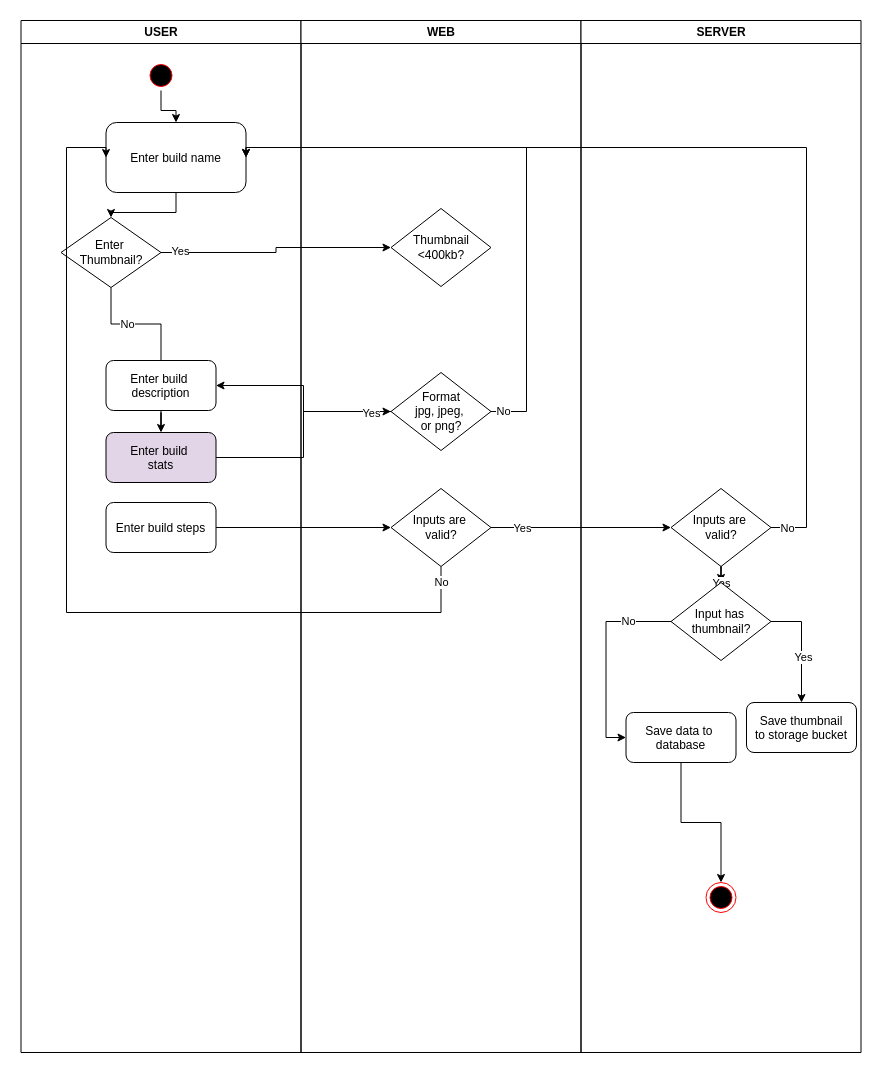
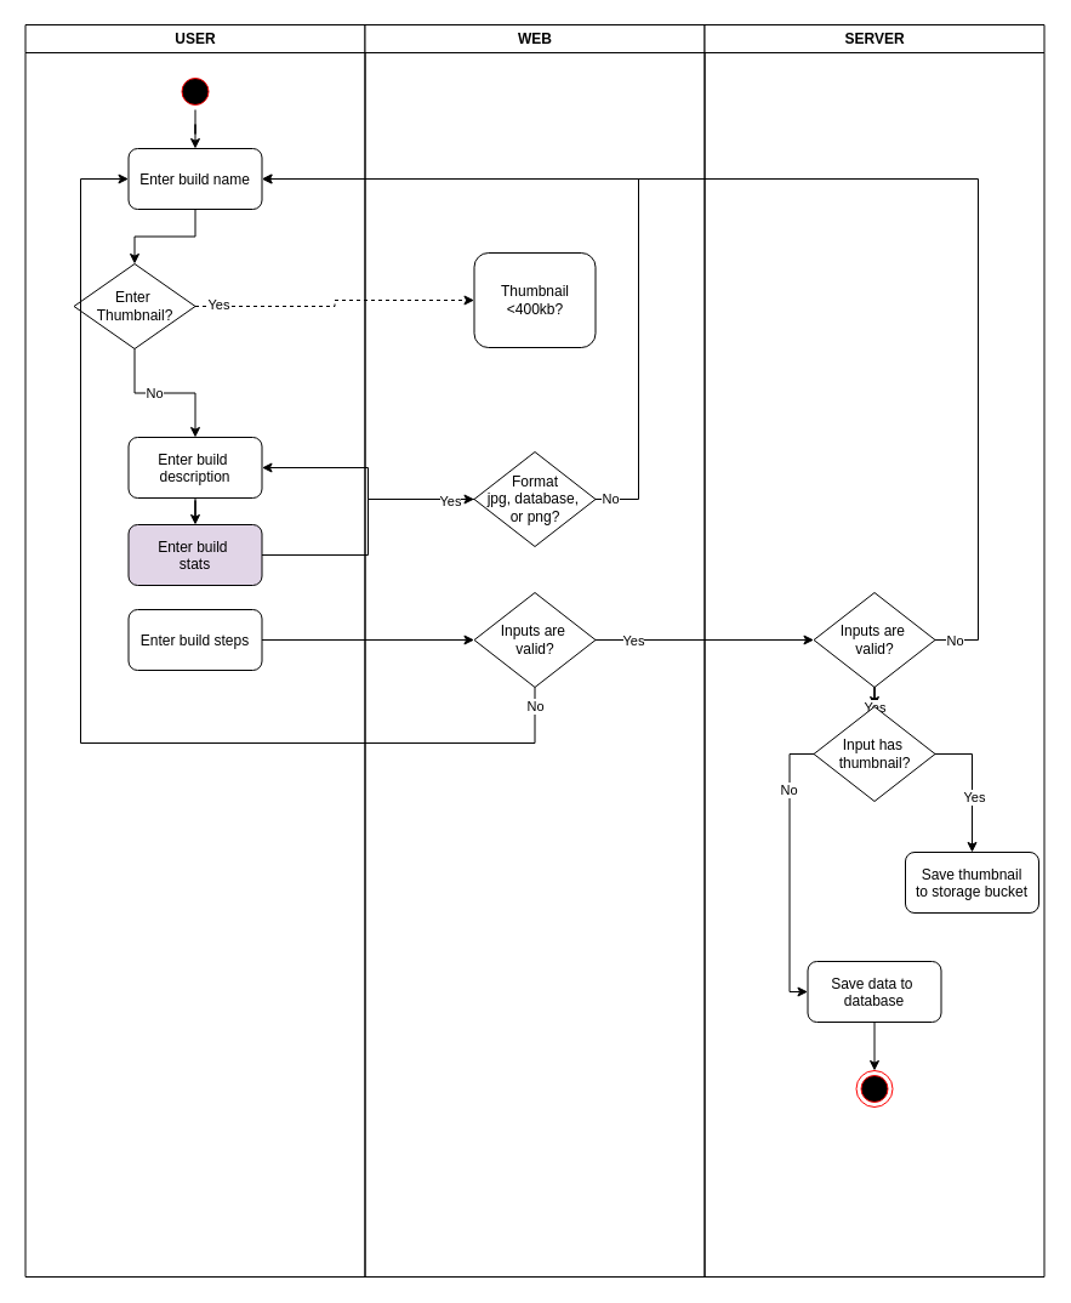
  <mxCell id="0" />
  <mxCell id="1" parent="0" />
  <mxCell id="2" value="USER" style="swimlane;whiteSpace=wrap" vertex="1" parent="1"><mxGeometry x="20.5" y="20" width="280" height="1032" as="geometry" /></mxCell>
  <mxCell id="3" style="edgeStyle=orthogonalEdgeStyle;rounded=0;orthogonalLoop=1;jettySize=auto;html=1;" edge="1" parent="2" source="4" target="6"><mxGeometry relative="1" as="geometry" /></mxCell>
  <mxCell id="4" value="" style="ellipse;shape=startState;fillColor=#000000;strokeColor=#ff0000;" vertex="1" parent="2"><mxGeometry x="125" y="40" width="30" height="30" as="geometry" /></mxCell>
  <mxCell id="5" style="edgeStyle=orthogonalEdgeStyle;rounded=0;orthogonalLoop=1;jettySize=auto;html=1;" edge="1" parent="2" source="6" target="14"><mxGeometry relative="1" as="geometry" /></mxCell>
- <mxCell id="6" value="Enter build name" style="rounded=1;" vertex="1" parent="2"><mxGeometry x="85" y="102" width="140" height="70" as="geometry" /></mxCell>
+ <mxCell id="6" value="Enter build name" style="rounded=1;" vertex="1" parent="2"><mxGeometry x="85" y="102" width="110" height="50" as="geometry" /></mxCell>
  <mxCell id="7" style="edgeStyle=orthogonalEdgeStyle;rounded=0;orthogonalLoop=1;jettySize=auto;html=1;" edge="1" parent="2" source="8" target="10"><mxGeometry relative="1" as="geometry" /></mxCell>
  <mxCell id="8" value="Enter build &#10;description" style="rounded=1;" vertex="1" parent="2"><mxGeometry x="85" y="340" width="110" height="50" as="geometry" /></mxCell>
  <mxCell id="9" style="edgeStyle=orthogonalEdgeStyle;rounded=0;orthogonalLoop=1;jettySize=auto;html=1;" edge="1" parent="2" source="10" target="18"><mxGeometry relative="1" as="geometry" /></mxCell>
  <mxCell id="10" value="Enter build &#10;stats" style="rounded=1;fillColor=#e1d5e7;" vertex="1" parent="2"><mxGeometry x="85" y="412" width="110" height="50" as="geometry" /></mxCell>
  <mxCell id="11" value="Enter build steps" style="rounded=1;" vertex="1" parent="2"><mxGeometry x="85" y="482" width="110" height="50" as="geometry" /></mxCell>
- <mxCell id="12" style="edgeStyle=orthogonalEdgeStyle;rounded=0;orthogonalLoop=1;jettySize=auto;html=1;endArrow=none;" edge="1" parent="2" source="14" target="8"><mxGeometry relative="1" as="geometry" /></mxCell>
+ <mxCell id="12" style="edgeStyle=orthogonalEdgeStyle;rounded=0;orthogonalLoop=1;jettySize=auto;html=1;" edge="1" parent="2" source="14" target="8"><mxGeometry relative="1" as="geometry" /></mxCell>
  <mxCell id="13" value="No" style="edgeLabel;html=1;align=center;verticalAlign=middle;resizable=0;points=[];" vertex="1" connectable="0" parent="12"><mxGeometry x="-0.149" relative="1" as="geometry"><mxPoint as="offset" /></mxGeometry></mxCell>
  <mxCell id="14" value="Enter&amp;nbsp;&lt;div&gt;Thumbnail?&lt;/div&gt;" style="rhombus;whiteSpace=wrap;html=1;" vertex="1" parent="2"><mxGeometry x="40" y="197" width="100" height="70" as="geometry" /></mxCell>
  <mxCell id="15" value="WEB" style="swimlane;whiteSpace=wrap" vertex="1" parent="1"><mxGeometry x="300.5" y="20" width="280" height="1032" as="geometry" /></mxCell>
- <mxCell id="16" value="Thumbnail&lt;div&gt;&amp;lt;400kb?&lt;/div&gt;" style="rhombus;whiteSpace=wrap;html=1;" vertex="1" parent="15"><mxGeometry x="90" y="188" width="100" height="78" as="geometry" /></mxCell>
+ <mxCell id="16" value="Thumbnail&lt;div&gt;&amp;lt;400kb?&lt;/div&gt;" style="whiteSpace=wrap;html=1;rounded=1;" vertex="1" parent="15"><mxGeometry x="90" y="188" width="100" height="78" as="geometry" /></mxCell>
  <mxCell id="17" value="Inputs are&amp;nbsp;&lt;div&gt;valid?&lt;/div&gt;" style="rhombus;whiteSpace=wrap;html=1;" vertex="1" parent="15"><mxGeometry x="90" y="468" width="100" height="78" as="geometry" /></mxCell>
- <mxCell id="18" value="&lt;div&gt;Format&lt;/div&gt;&lt;div&gt;jpg, jpeg,&amp;nbsp;&lt;/div&gt;&lt;div&gt;or png?&lt;/div&gt;" style="rhombus;whiteSpace=wrap;html=1;" vertex="1" parent="15"><mxGeometry x="90" y="352" width="100" height="78" as="geometry" /></mxCell>
+ <mxCell id="18" value="&lt;div&gt;Format&lt;/div&gt;&lt;div&gt;jpg, database,&amp;nbsp;&lt;/div&gt;&lt;div&gt;or png?&lt;/div&gt;" style="rhombus;whiteSpace=wrap;html=1;" vertex="1" parent="15"><mxGeometry x="90" y="352" width="100" height="78" as="geometry" /></mxCell>
  <mxCell id="19" value="SERVER" style="swimlane;whiteSpace=wrap;startSize=23;" vertex="1" parent="1"><mxGeometry x="580.5" y="20" width="280" height="1032" as="geometry" /></mxCell>
  <mxCell id="20" style="edgeStyle=orthogonalEdgeStyle;rounded=0;orthogonalLoop=1;jettySize=auto;html=1;" edge="1" parent="19" source="22" target="27"><mxGeometry relative="1" as="geometry"><mxPoint x="140" y="582" as="targetPoint" /></mxGeometry></mxCell>
  <mxCell id="21" value="Yes" style="edgeLabel;html=1;align=center;verticalAlign=middle;resizable=0;points=[];" vertex="1" connectable="0" parent="20"><mxGeometry x="-0.487" relative="1" as="geometry"><mxPoint as="offset" /></mxGeometry></mxCell>
  <mxCell id="22" value="Inputs are&amp;nbsp;&lt;div&gt;valid?&lt;/div&gt;" style="rhombus;whiteSpace=wrap;html=1;" vertex="1" parent="19"><mxGeometry x="90" y="468" width="100" height="78" as="geometry" /></mxCell>
  <mxCell id="23" style="edgeStyle=orthogonalEdgeStyle;rounded=0;orthogonalLoop=1;jettySize=auto;html=1;entryX=0;entryY=0.5;entryDx=0;entryDy=0;exitX=0;exitY=0.5;exitDx=0;exitDy=0;" edge="1" parent="19" source="27" target="29"><mxGeometry relative="1" as="geometry" /></mxCell>
  <mxCell id="24" value="No" style="edgeLabel;html=1;align=center;verticalAlign=middle;resizable=0;points=[];" vertex="1" connectable="0" parent="23"><mxGeometry x="-0.576" y="-1" relative="1" as="geometry"><mxPoint as="offset" /></mxGeometry></mxCell>
  <mxCell id="25" style="edgeStyle=orthogonalEdgeStyle;rounded=0;orthogonalLoop=1;jettySize=auto;html=1;exitX=1;exitY=0.5;exitDx=0;exitDy=0;" edge="1" parent="19" source="27" target="30"><mxGeometry relative="1" as="geometry" /></mxCell>
  <mxCell id="26" value="Yes" style="edgeLabel;html=1;align=center;verticalAlign=middle;resizable=0;points=[];" vertex="1" connectable="0" parent="25"><mxGeometry x="0.177" y="1" relative="1" as="geometry"><mxPoint as="offset" /></mxGeometry></mxCell>
  <mxCell id="27" value="Input has&amp;nbsp;&lt;div&gt;thumbnail?&lt;/div&gt;" style="rhombus;whiteSpace=wrap;html=1;" vertex="1" parent="19"><mxGeometry x="90" y="562" width="100" height="78" as="geometry" /></mxCell>
  <mxCell id="28" style="edgeStyle=orthogonalEdgeStyle;rounded=0;orthogonalLoop=1;jettySize=auto;html=1;" edge="1" parent="19" source="29" target="31"><mxGeometry relative="1" as="geometry" /></mxCell>
- <mxCell id="29" value="Save data to &#10;database" style="rounded=1;" vertex="1" parent="19"><mxGeometry x="45" y="692" width="110" height="50" as="geometry" /></mxCell>
+ <mxCell id="29" value="Save data to &#10;database" style="rounded=1;" vertex="1" parent="19"><mxGeometry x="85" y="772" width="110" height="50" as="geometry" /></mxCell>
  <mxCell id="30" value="Save thumbnail&#10;to storage bucket" style="rounded=1;" vertex="1" parent="19"><mxGeometry x="165.5" y="682" width="110" height="50" as="geometry" /></mxCell>
  <mxCell id="31" value="" style="ellipse;html=1;shape=endState;fillColor=#000000;strokeColor=#ff0000;" vertex="1" parent="19"><mxGeometry x="125" y="862" width="30" height="30" as="geometry" /></mxCell>
- <mxCell id="32" style="edgeStyle=orthogonalEdgeStyle;rounded=0;orthogonalLoop=1;jettySize=auto;html=1;entryX=0;entryY=0.5;entryDx=0;entryDy=0;" edge="1" parent="1" source="14" target="16"><mxGeometry relative="1" as="geometry" /></mxCell>
+ <mxCell id="32" style="edgeStyle=orthogonalEdgeStyle;rounded=0;orthogonalLoop=1;jettySize=auto;html=1;entryX=0;entryY=0.5;entryDx=0;entryDy=0;dashed=1;" edge="1" parent="1" source="14" target="16"><mxGeometry relative="1" as="geometry" /></mxCell>
  <mxCell id="33" value="Yes" style="edgeLabel;html=1;align=center;verticalAlign=middle;resizable=0;points=[];" vertex="1" connectable="0" parent="32"><mxGeometry x="-0.836" y="2" relative="1" as="geometry"><mxPoint as="offset" /></mxGeometry></mxCell>
  <mxCell id="34" style="edgeStyle=orthogonalEdgeStyle;rounded=0;orthogonalLoop=1;jettySize=auto;html=1;" edge="1" parent="1" source="11" target="17"><mxGeometry relative="1" as="geometry" /></mxCell>
  <mxCell id="35" style="edgeStyle=orthogonalEdgeStyle;rounded=0;orthogonalLoop=1;jettySize=auto;html=1;" edge="1" parent="1" source="17" target="22"><mxGeometry relative="1" as="geometry"><mxPoint x="665.5" y="527" as="targetPoint" /></mxGeometry></mxCell>
  <mxCell id="36" value="Yes" style="edgeLabel;html=1;align=center;verticalAlign=middle;resizable=0;points=[];" vertex="1" connectable="0" parent="35"><mxGeometry x="-0.657" y="-1" relative="1" as="geometry"><mxPoint y="-1" as="offset" /></mxGeometry></mxCell>
  <mxCell id="37" style="edgeStyle=orthogonalEdgeStyle;rounded=0;orthogonalLoop=1;jettySize=auto;html=1;entryX=0;entryY=0.5;entryDx=0;entryDy=0;exitX=0.5;exitY=1;exitDx=0;exitDy=0;" edge="1" parent="1" source="17" target="6"><mxGeometry relative="1" as="geometry"><Array as="points"><mxPoint x="441" y="612" /><mxPoint x="66" y="612" /><mxPoint x="66" y="147" /></Array></mxGeometry></mxCell>
  <mxCell id="38" value="No" style="edgeLabel;html=1;align=center;verticalAlign=middle;resizable=0;points=[];" vertex="1" connectable="0" parent="37"><mxGeometry x="-0.967" relative="1" as="geometry"><mxPoint as="offset" /></mxGeometry></mxCell>
  <mxCell id="39" style="edgeStyle=orthogonalEdgeStyle;rounded=0;orthogonalLoop=1;jettySize=auto;html=1;" edge="1" parent="1" source="18" target="8"><mxGeometry relative="1" as="geometry" /></mxCell>
  <mxCell id="40" value="Yes" style="edgeLabel;html=1;align=center;verticalAlign=middle;resizable=0;points=[];" vertex="1" connectable="0" parent="39"><mxGeometry x="-0.801" y="1" relative="1" as="geometry"><mxPoint as="offset" /></mxGeometry></mxCell>
  <mxCell id="41" style="edgeStyle=orthogonalEdgeStyle;rounded=0;orthogonalLoop=1;jettySize=auto;html=1;entryX=1;entryY=0.5;entryDx=0;entryDy=0;" edge="1" parent="1" source="18" target="6"><mxGeometry relative="1" as="geometry"><Array as="points"><mxPoint x="526" y="411" /><mxPoint x="526" y="147" /></Array></mxGeometry></mxCell>
  <mxCell id="42" value="No" style="edgeLabel;html=1;align=center;verticalAlign=middle;resizable=0;points=[];" vertex="1" connectable="0" parent="41"><mxGeometry x="-0.961" y="1" relative="1" as="geometry"><mxPoint as="offset" /></mxGeometry></mxCell>
  <mxCell id="43" style="edgeStyle=orthogonalEdgeStyle;rounded=0;orthogonalLoop=1;jettySize=auto;html=1;entryX=1;entryY=0.5;entryDx=0;entryDy=0;" edge="1" parent="1" source="22" target="6"><mxGeometry relative="1" as="geometry"><Array as="points"><mxPoint x="806" y="527" /><mxPoint x="806" y="147" /></Array></mxGeometry></mxCell>
  <mxCell id="44" value="No" style="edgeLabel;html=1;align=center;verticalAlign=middle;resizable=0;points=[];" vertex="1" connectable="0" parent="43"><mxGeometry x="-0.974" y="2" relative="1" as="geometry"><mxPoint x="3" y="2" as="offset" /></mxGeometry></mxCell>
